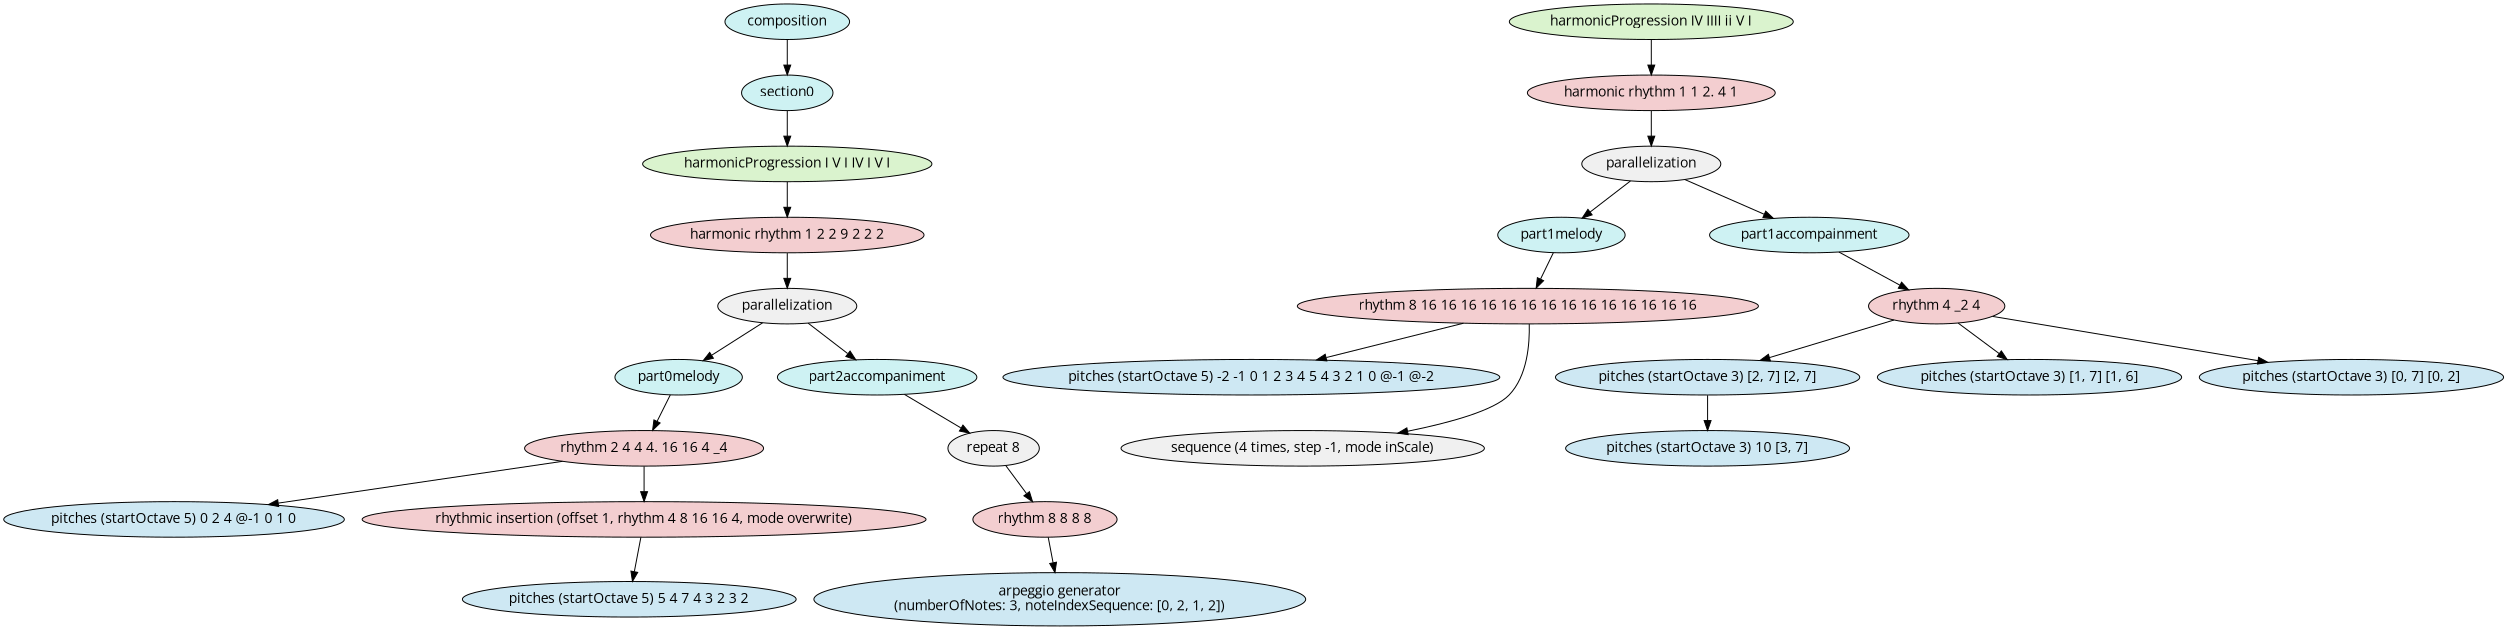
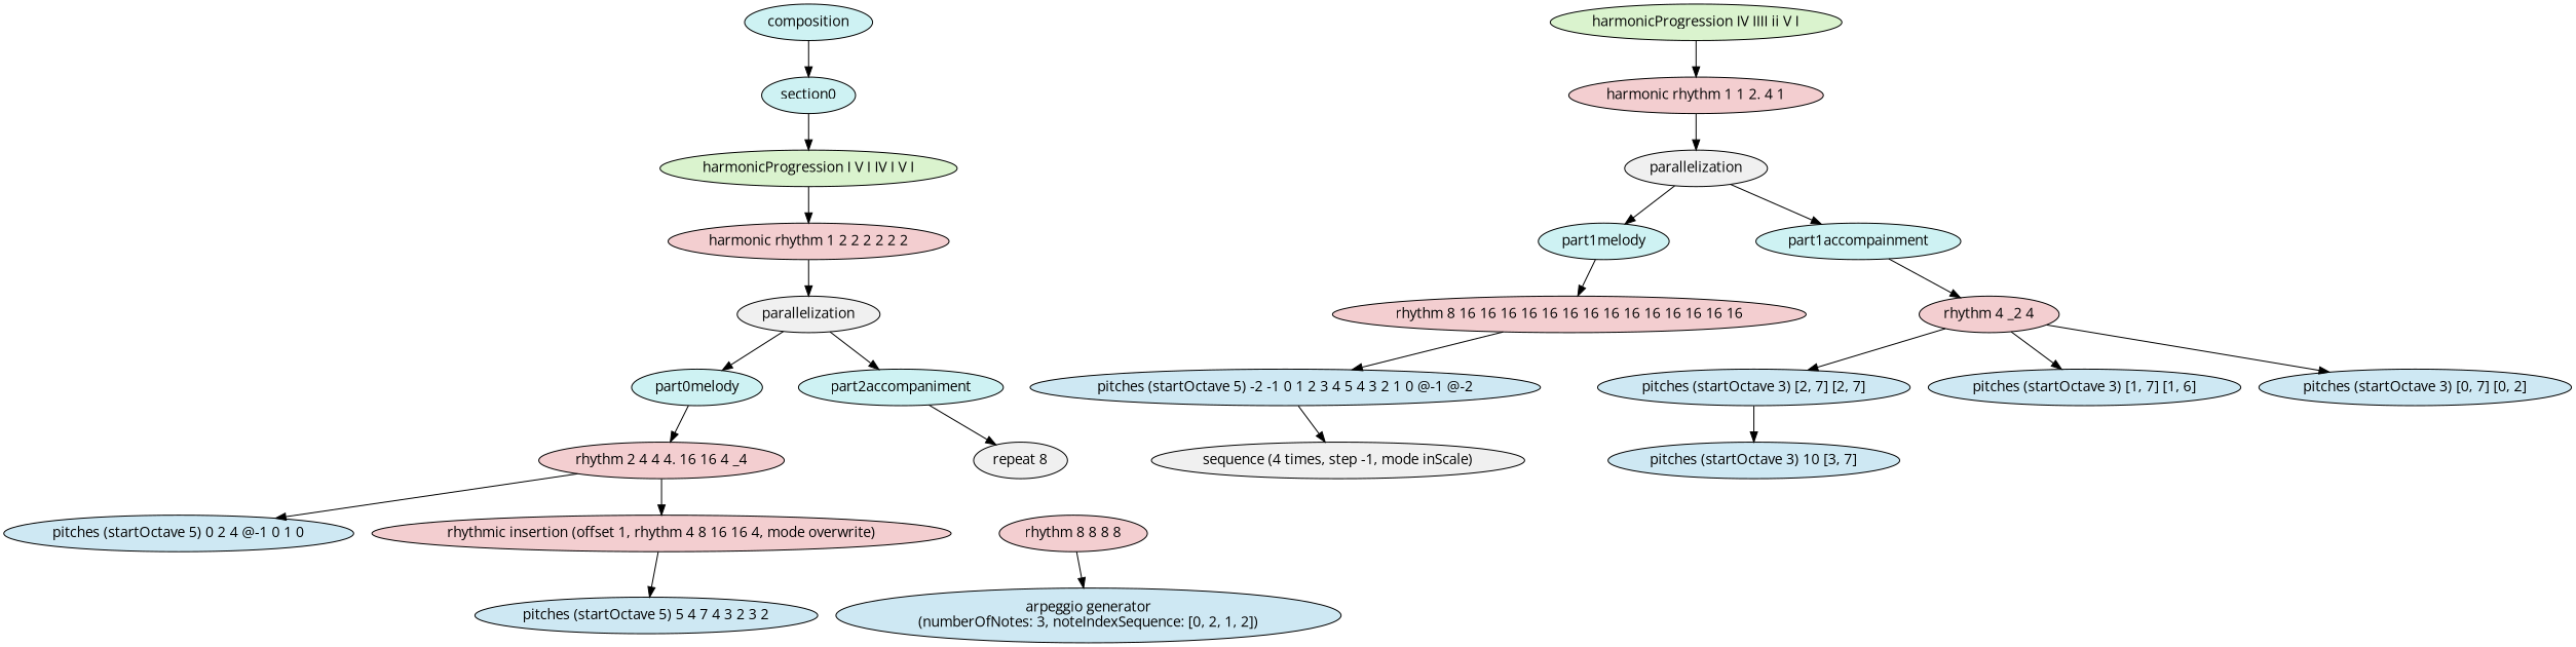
  digraph {
    fontname="Open Sans"
    ordering=out
    node [fillcolor="#cee8f3" fontname="Open Sans" style=filled]
    edge [fontname="Open Sans"]
    n1 [fillcolor="#cef2f3" label=composition]
    n2 [fillcolor="#cef2f3" label=section0]
    n3 [fillcolor="#daf3ce" label="harmonicProgression I V I IV I V I"]
-   n4 [fillcolor="#f3ced0" label="harmonic rhythm 1 2 2 9 2 2 2"]
+   n4 [fillcolor="#f3ced0" label="harmonic rhythm 1 2 2 2 2 2 2"]
    n5 [fillcolor="#f0f0f0" label=parallelization]
    n6 [fillcolor="#cef2f3" label=part0melody]
    n7 [fillcolor="#cef2f3" label=part2accompaniment]
    n8 [fillcolor="#f3ced0" label="rhythm 2 4 4 4. 16 16 4 _4"]
    n9 [fillcolor="#f0f0f0" label="repeat 8"]
    n10 [label="pitches (startOctave 5) 0 2 4 @-1 0 1 0"]
    n11 [fillcolor="#f3ced0" label="rhythmic insertion (offset 1, rhythm 4 8 16 16 4, mode overwrite)"]
    n12 [label="pitches (startOctave 5) 5 4 7 4 3 2 3 2"]
    n13 [fillcolor="#f3ced0" label="rhythm 8 8 8 8"]
    n14 [label="arpeggio generator\n(numberOfNotes: 3, noteIndexSequence: [0, 2, 1, 2])"]
    n15 [fillcolor="#daf3ce" label="harmonicProgression IV IIII ii V I"]
    n16 [fillcolor="#f3ced0" label="harmonic rhythm 1 1 2. 4 1"]
    n17 [fillcolor="#f0f0f0" label=parallelization]
    n18 [fillcolor="#cef2f3" label=part1melody]
    n19 [fillcolor="#cef2f3" label=part1accompainment]
    n20 [fillcolor="#f3ced0" label="rhythm 8 16 16 16 16 16 16 16 16 16 16 16 16 16 16"]
    n21 [fillcolor="#f3ced0" label="rhythm 4 _2 4"]
    n22 [label="pitches (startOctave 5) -2 -1 0 1 2 3 4 5 4 3 2 1 0 @-1 @-2"]
    n23 [fillcolor="#f0f0f0" label="sequence (4 times, step -1, mode inScale)"]
    n24 [label="pitches (startOctave 3) [2, 7] [2, 7]"]
    n25 [label="pitches (startOctave 3) [1, 7] [1, 6]"]
    n26 [label="pitches (startOctave 3) [0, 7] [0, 2]"]
    n27 [label="pitches (startOctave 3) 10 [3, 7]"]
    n1 -> n2
    n2 -> n3
    n3 -> n4
    n4 -> n5
    n5 -> n6
    n5 -> n7
    n6 -> n8
    n7 -> n9
    n8 -> n10
    n8 -> n11
-   n9 -> n13
    n11 -> n12
    n13 -> n14
    n15 -> n16
    n16 -> n17
    n17 -> n18
    n17 -> n19
    n18 -> n20
    n19 -> n21
    n20 -> n22
    n21 -> n24
    n21 -> n25
    n21 -> n26
-   n20 -> n23
+   n22 -> n23
    n24 -> n27
  }
